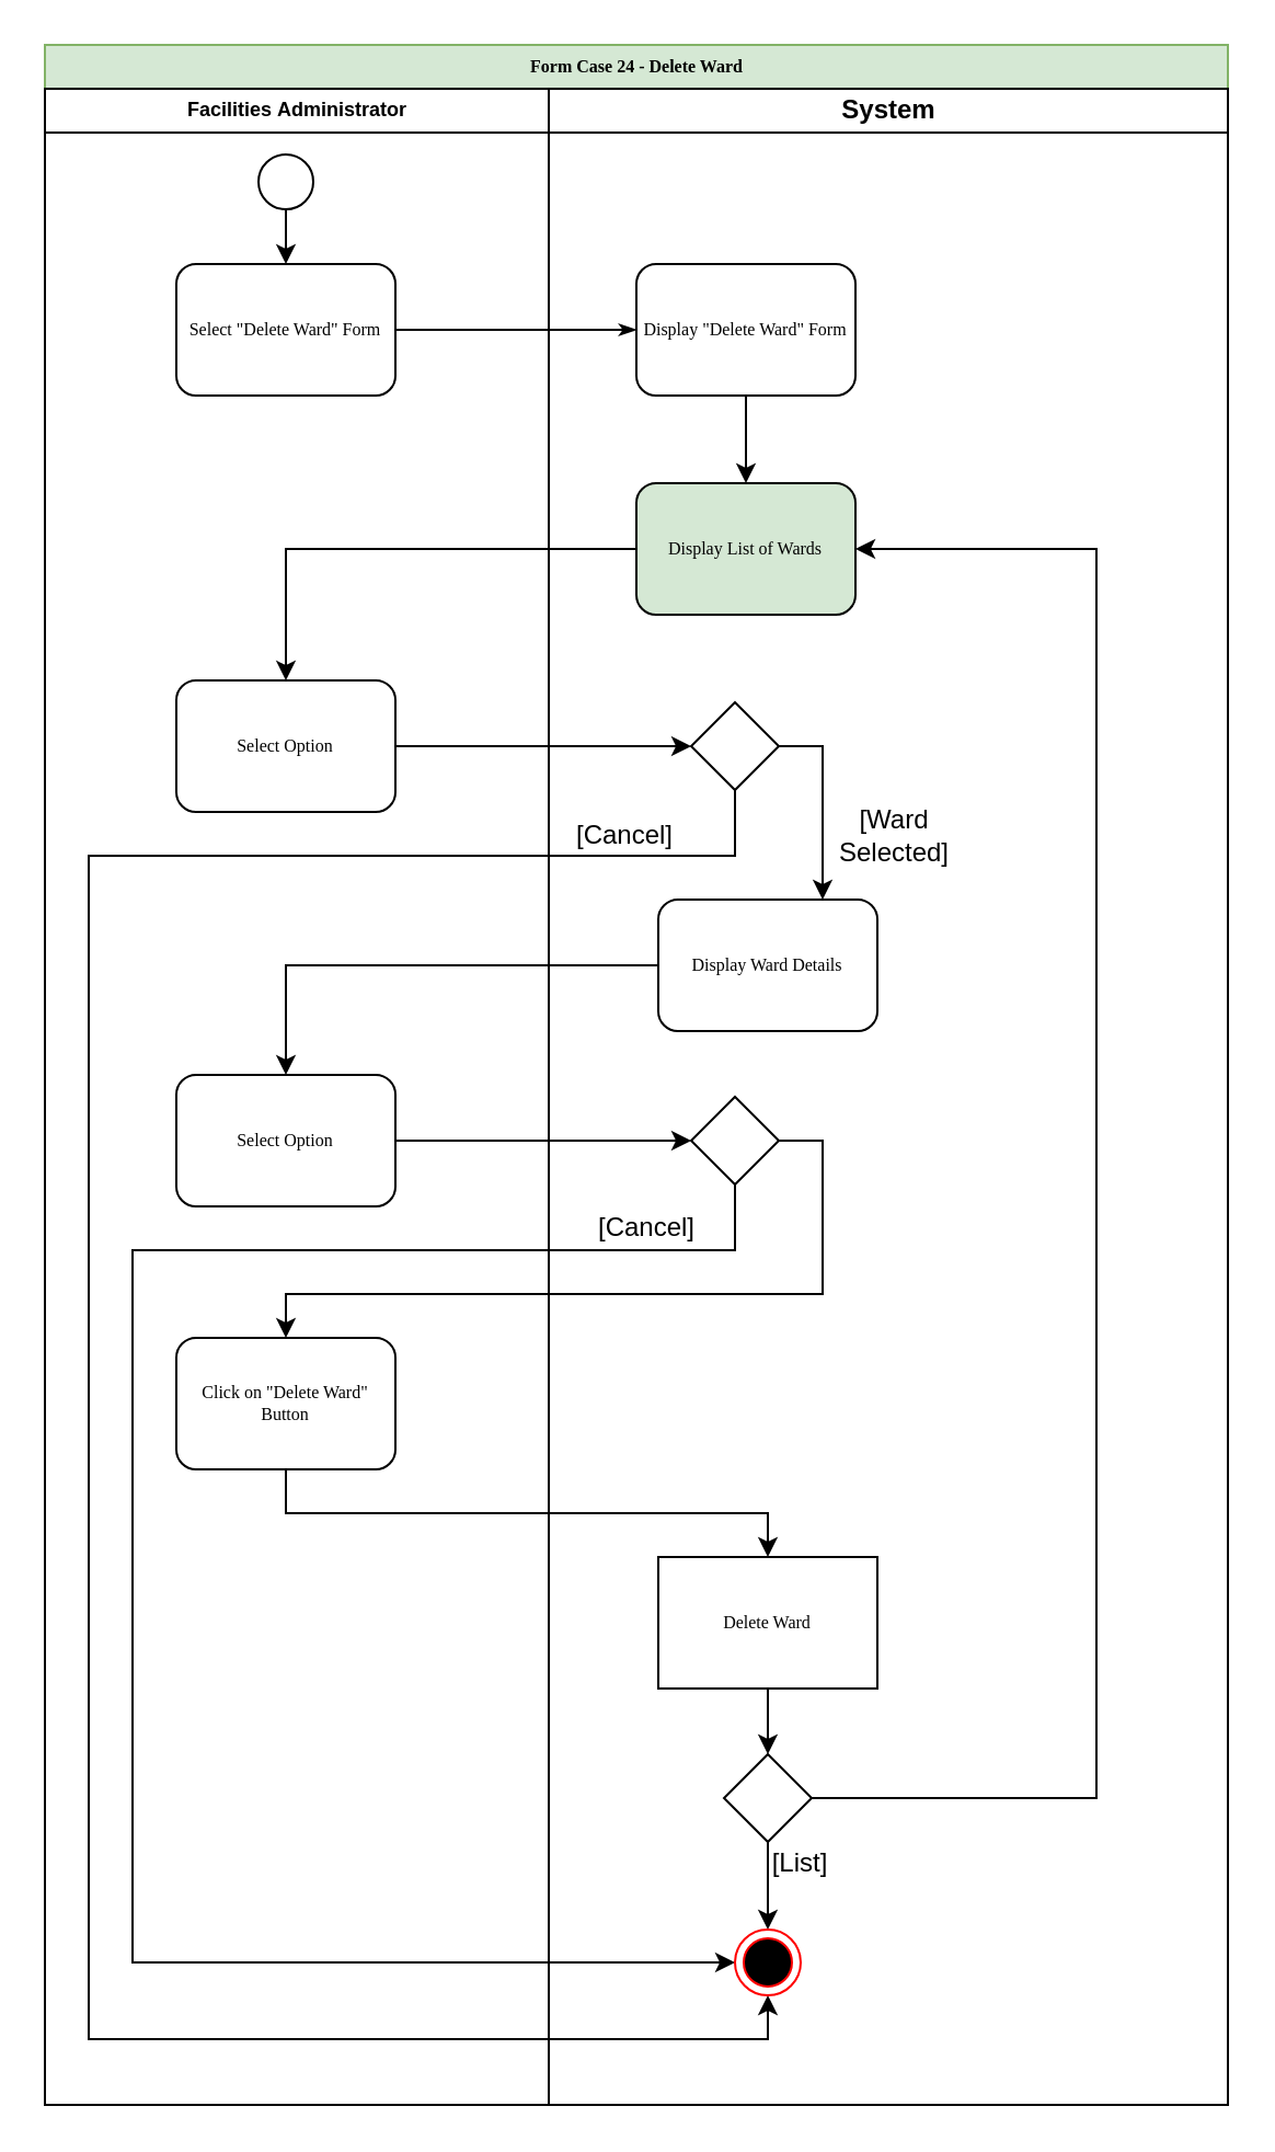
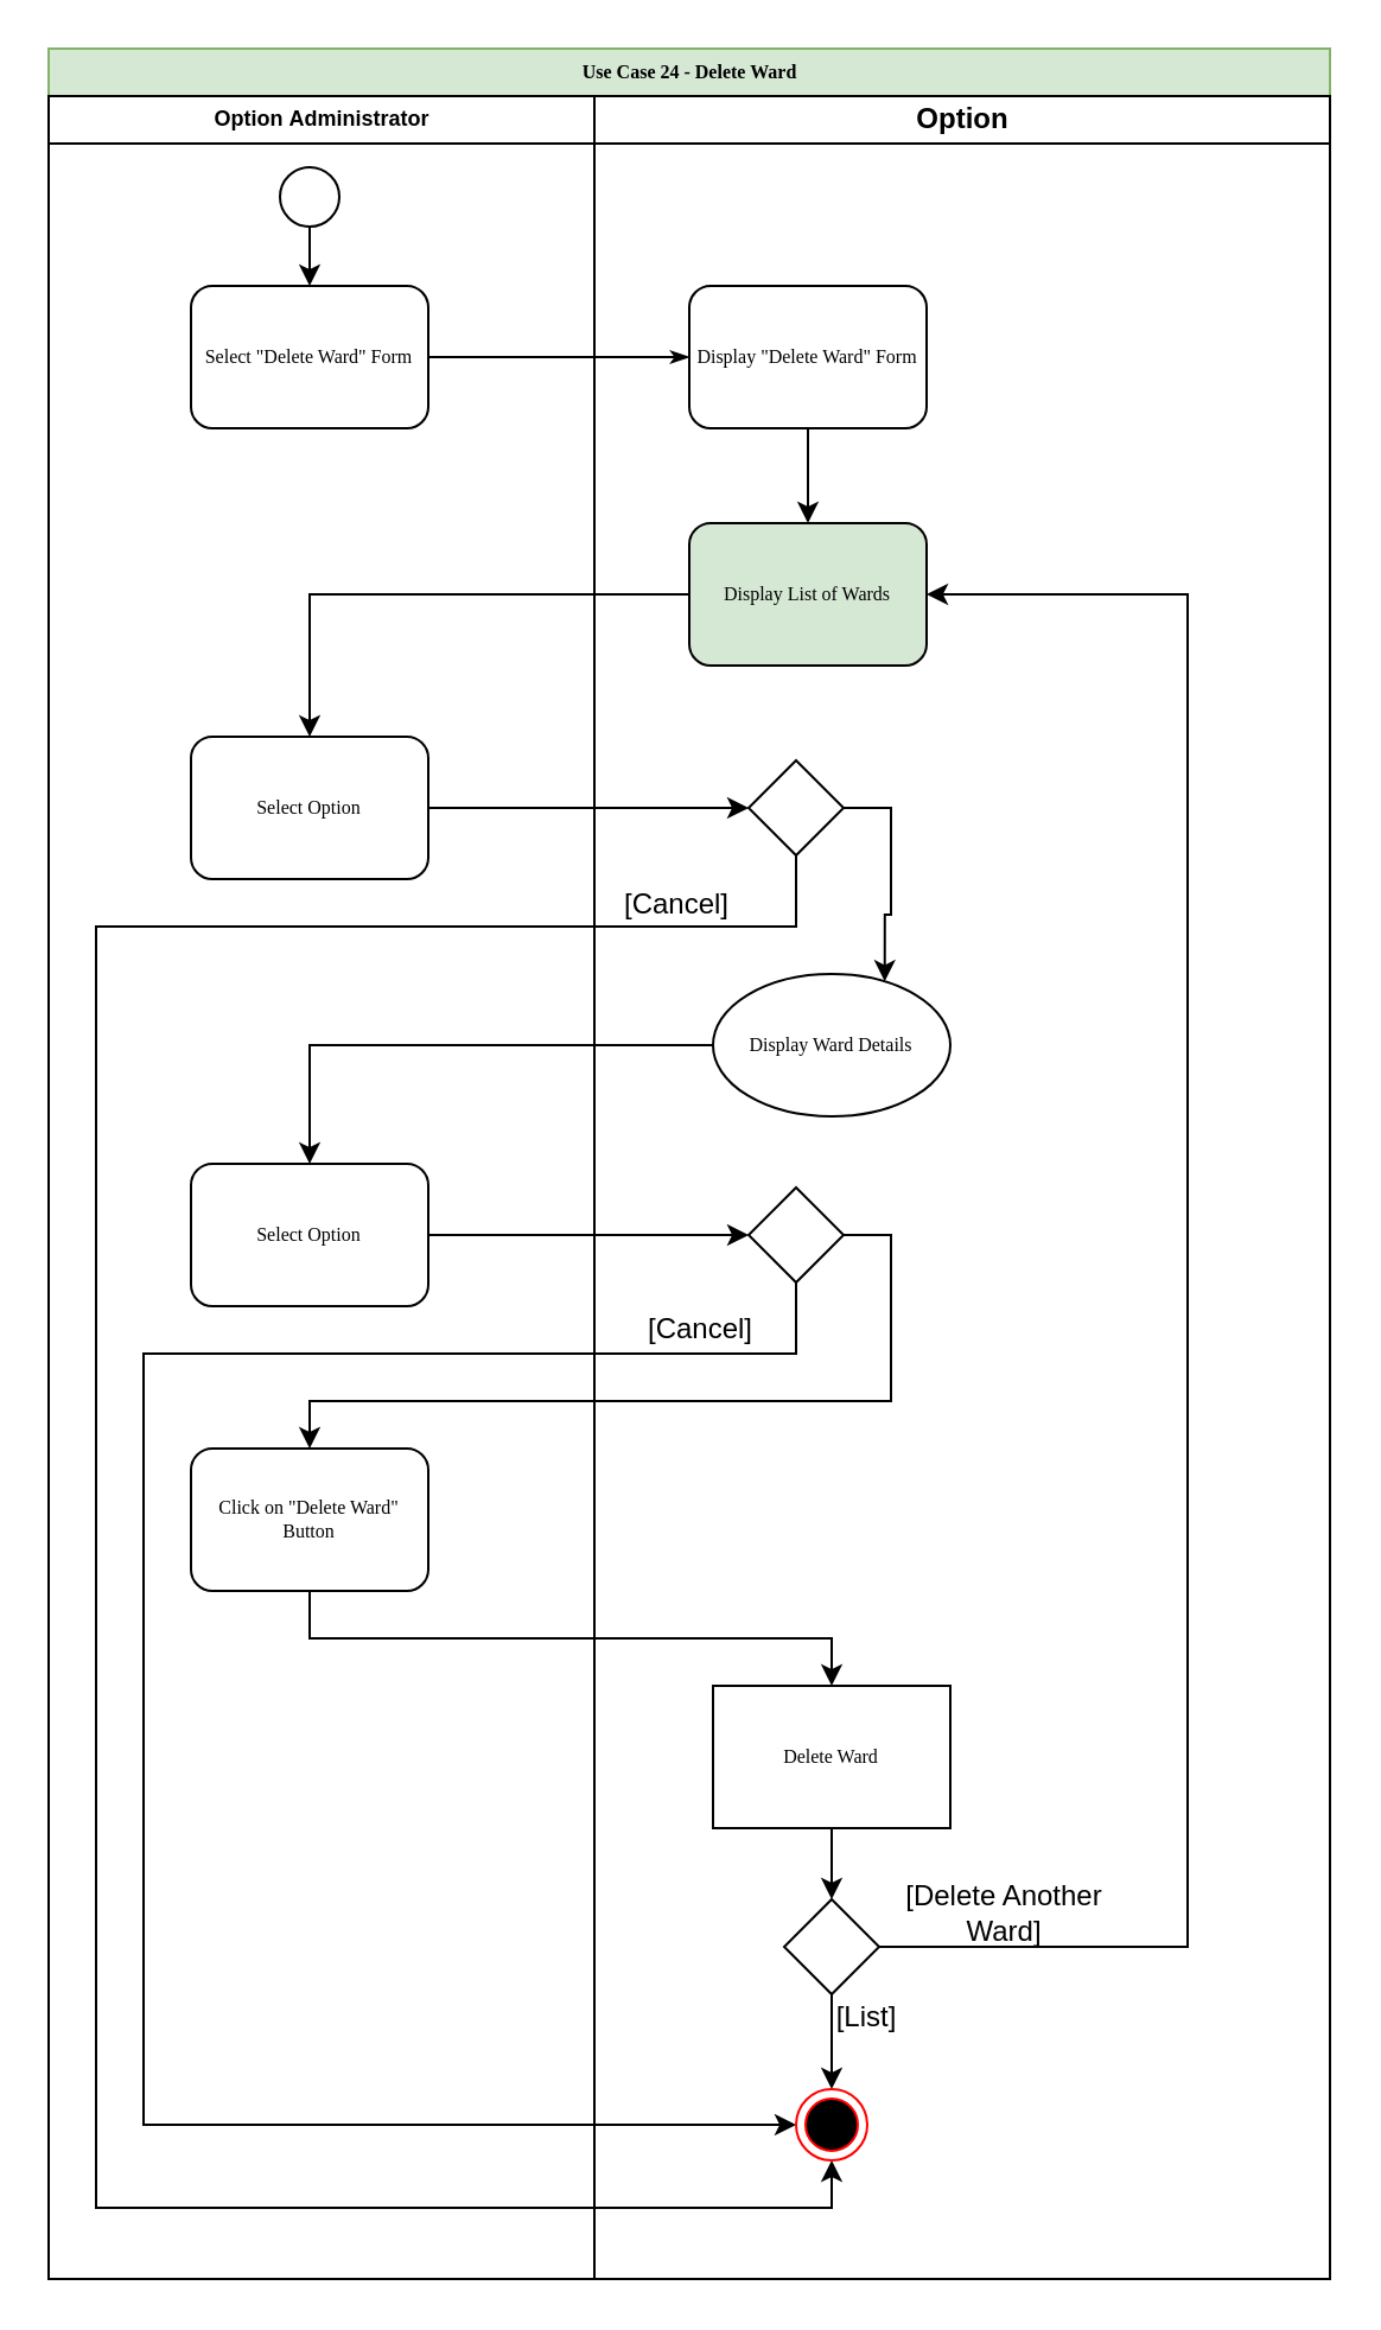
  <mxCell id="0" />
  <mxCell id="1" parent="0" />
- <mxCell id="2" value="Form Case 24 - Delete Ward" style="swimlane;html=1;childLayout=stackLayout;startSize=20;rounded=0;shadow=0;labelBackgroundColor=none;strokeWidth=1;fontFamily=Verdana;fontSize=8;align=center;fillColor=#d5e8d4;strokeColor=#82b366;" parent="1" vertex="1"><mxGeometry x="20" y="20" width="540" height="940" as="geometry" /></mxCell>
- <mxCell id="3" value="&lt;span lang=&quot;EN-NZ&quot; style=&quot;font-size: 9px ; font-family: &amp;#34;arial&amp;#34; , sans-serif&quot;&gt;Facilities&amp;nbsp;&lt;/span&gt;Administrator" style="swimlane;html=1;startSize=20;fontSize=9;" parent="2" vertex="1"><mxGeometry y="20" width="230" height="920" as="geometry" /></mxCell>
+ <mxCell id="2" value="Use Case 24 - Delete Ward" style="swimlane;html=1;childLayout=stackLayout;startSize=20;rounded=0;shadow=0;labelBackgroundColor=none;strokeWidth=1;fontFamily=Verdana;fontSize=8;align=center;fillColor=#d5e8d4;strokeColor=#82b366;" parent="1" vertex="1"><mxGeometry x="20" y="20" width="540" height="940" as="geometry" /></mxCell>
+ <mxCell id="3" value="&lt;span lang=&quot;EN-NZ&quot; style=&quot;font-size: 9px ; font-family: &amp;#34;arial&amp;#34; , sans-serif&quot;&gt;Option&amp;nbsp;&lt;/span&gt;Administrator" style="swimlane;html=1;startSize=20;fontSize=9;" parent="2" vertex="1"><mxGeometry y="20" width="230" height="920" as="geometry" /></mxCell>
  <mxCell id="4" value="" style="edgeStyle=orthogonalEdgeStyle;rounded=0;orthogonalLoop=1;jettySize=auto;html=1;" parent="3" source="5" target="6" edge="1"><mxGeometry relative="1" as="geometry" /></mxCell>
  <mxCell id="5" value="" style="ellipse;whiteSpace=wrap;html=1;aspect=fixed;" parent="3" vertex="1"><mxGeometry x="97.5" y="30" width="25" height="25" as="geometry" /></mxCell>
  <mxCell id="6" value="Select &quot;Delete Ward&quot; Form" style="rounded=1;whiteSpace=wrap;html=1;shadow=0;labelBackgroundColor=none;strokeWidth=1;fontFamily=Verdana;fontSize=8;align=center;" parent="3" vertex="1"><mxGeometry x="60" y="80" width="100" height="60" as="geometry" /></mxCell>
  <mxCell id="7" value="Select Option" style="rounded=1;whiteSpace=wrap;html=1;shadow=0;labelBackgroundColor=none;strokeWidth=1;fontFamily=Verdana;fontSize=8;align=center;" parent="3" vertex="1"><mxGeometry x="60" y="270" width="100" height="60" as="geometry" /></mxCell>
  <mxCell id="8" value="Select Option" style="rounded=1;whiteSpace=wrap;html=1;shadow=0;labelBackgroundColor=none;strokeWidth=1;fontFamily=Verdana;fontSize=8;align=center;" parent="3" vertex="1"><mxGeometry x="60" y="450" width="100" height="60" as="geometry" /></mxCell>
  <mxCell id="9" value="Click on &quot;Delete Ward&quot; Button" style="rounded=1;whiteSpace=wrap;html=1;shadow=0;labelBackgroundColor=none;strokeWidth=1;fontFamily=Verdana;fontSize=8;align=center;" parent="3" vertex="1"><mxGeometry x="60" y="570" width="100" height="60" as="geometry" /></mxCell>
  <mxCell id="10" style="edgeStyle=orthogonalEdgeStyle;rounded=1;html=1;labelBackgroundColor=none;startArrow=none;startFill=0;startSize=5;endArrow=classicThin;endFill=1;endSize=5;jettySize=auto;orthogonalLoop=1;strokeWidth=1;fontFamily=Verdana;fontSize=8" parent="2" source="6" target="28" edge="1"><mxGeometry relative="1" as="geometry" /></mxCell>
  <mxCell id="11" style="edgeStyle=orthogonalEdgeStyle;rounded=0;orthogonalLoop=1;jettySize=auto;html=1;exitX=0;exitY=0.5;exitDx=0;exitDy=0;entryX=0.5;entryY=0;entryDx=0;entryDy=0;fontSize=9;" parent="2" source="29" target="7" edge="1"><mxGeometry relative="1" as="geometry" /></mxCell>
  <mxCell id="12" style="edgeStyle=orthogonalEdgeStyle;rounded=0;orthogonalLoop=1;jettySize=auto;html=1;exitX=1;exitY=0.5;exitDx=0;exitDy=0;entryX=0;entryY=0.5;entryDx=0;entryDy=0;fontSize=9;" parent="2" source="7" target="26" edge="1"><mxGeometry relative="1" as="geometry" /></mxCell>
  <mxCell id="13" style="edgeStyle=orthogonalEdgeStyle;rounded=0;orthogonalLoop=1;jettySize=auto;html=1;exitX=0;exitY=0.5;exitDx=0;exitDy=0;entryX=0.5;entryY=0;entryDx=0;entryDy=0;fontSize=9;" parent="2" source="32" target="8" edge="1"><mxGeometry relative="1" as="geometry" /></mxCell>
  <mxCell id="14" style="edgeStyle=orthogonalEdgeStyle;rounded=0;orthogonalLoop=1;jettySize=auto;html=1;exitX=1;exitY=0.5;exitDx=0;exitDy=0;entryX=0;entryY=0.5;entryDx=0;entryDy=0;fontSize=9;" parent="2" source="8" target="23" edge="1"><mxGeometry relative="1" as="geometry" /></mxCell>
  <mxCell id="15" style="edgeStyle=orthogonalEdgeStyle;rounded=0;orthogonalLoop=1;jettySize=auto;html=1;exitX=0.5;exitY=1;exitDx=0;exitDy=0;entryX=0.5;entryY=0;entryDx=0;entryDy=0;fontSize=9;" parent="2" source="9" target="33" edge="1"><mxGeometry relative="1" as="geometry" /></mxCell>
  <mxCell id="16" style="edgeStyle=orthogonalEdgeStyle;rounded=0;orthogonalLoop=1;jettySize=auto;html=1;exitX=1;exitY=0.5;exitDx=0;exitDy=0;entryX=0.5;entryY=0;entryDx=0;entryDy=0;fontSize=9;" parent="2" source="23" target="9" edge="1"><mxGeometry relative="1" as="geometry"><Array as="points"><mxPoint x="355" y="500" /><mxPoint x="355" y="570" /><mxPoint x="110" y="570" /></Array></mxGeometry></mxCell>
- <mxCell id="17" value="System" style="swimlane;html=1;startSize=20;" parent="2" vertex="1"><mxGeometry x="230" y="20" width="310" height="920" as="geometry" /></mxCell>
+ <mxCell id="17" value="Option" style="swimlane;html=1;startSize=20;" parent="2" vertex="1"><mxGeometry x="230" y="20" width="310" height="920" as="geometry" /></mxCell>
  <mxCell id="18" value="[Cancel]" style="text;html=1;strokeColor=none;fillColor=none;align=center;verticalAlign=middle;whiteSpace=wrap;rounded=0;" parent="17" vertex="1"><mxGeometry y="331" width="70" height="20" as="geometry" /></mxCell>
  <mxCell id="19" value="[Cancel]" style="text;html=1;strokeColor=none;fillColor=none;align=center;verticalAlign=middle;whiteSpace=wrap;rounded=0;" parent="17" vertex="1"><mxGeometry x="10" y="510" width="70" height="20" as="geometry" /></mxCell>
  <mxCell id="20" style="edgeStyle=orthogonalEdgeStyle;rounded=0;orthogonalLoop=1;jettySize=auto;html=1;exitX=0.5;exitY=1;exitDx=0;exitDy=0;entryX=0.5;entryY=0;entryDx=0;entryDy=0;fontSize=9;" parent="17" source="33" target="34" edge="1"><mxGeometry relative="1" as="geometry" /></mxCell>
  <mxCell id="21" style="edgeStyle=orthogonalEdgeStyle;rounded=0;orthogonalLoop=1;jettySize=auto;html=1;exitX=0.5;exitY=1;exitDx=0;exitDy=0;entryX=0.5;entryY=0;entryDx=0;entryDy=0;fontSize=9;" parent="17" source="34" target="31" edge="1"><mxGeometry relative="1" as="geometry" /></mxCell>
  <mxCell id="22" style="edgeStyle=orthogonalEdgeStyle;rounded=0;orthogonalLoop=1;jettySize=auto;html=1;exitX=0.5;exitY=1;exitDx=0;exitDy=0;entryX=0;entryY=0.5;entryDx=0;entryDy=0;fontSize=9;" parent="17" source="23" target="31" edge="1"><mxGeometry relative="1" as="geometry"><Array as="points"><mxPoint x="85" y="530" /><mxPoint x="-190" y="530" /><mxPoint x="-190" y="855" /></Array></mxGeometry></mxCell>
  <mxCell id="23" value="" style="rhombus;whiteSpace=wrap;html=1;" parent="17" vertex="1"><mxGeometry x="65" y="460" width="40" height="40" as="geometry" /></mxCell>
  <mxCell id="24" style="edgeStyle=orthogonalEdgeStyle;rounded=0;orthogonalLoop=1;jettySize=auto;html=1;exitX=0.5;exitY=1;exitDx=0;exitDy=0;entryX=0.5;entryY=1;entryDx=0;entryDy=0;fontSize=9;" parent="17" source="26" target="31" edge="1"><mxGeometry relative="1" as="geometry"><Array as="points"><mxPoint x="85" y="350" /><mxPoint x="-210" y="350" /><mxPoint x="-210" y="890" /><mxPoint x="100" y="890" /></Array></mxGeometry></mxCell>
  <mxCell id="25" style="edgeStyle=orthogonalEdgeStyle;rounded=0;orthogonalLoop=1;jettySize=auto;html=1;exitX=1;exitY=0.5;exitDx=0;exitDy=0;entryX=0.75;entryY=0;entryDx=0;entryDy=0;fontSize=9;" parent="17" source="26" target="32" edge="1"><mxGeometry relative="1" as="geometry" /></mxCell>
  <mxCell id="26" value="" style="rhombus;whiteSpace=wrap;html=1;" parent="17" vertex="1"><mxGeometry x="65" y="280" width="40" height="40" as="geometry" /></mxCell>
  <mxCell id="27" style="edgeStyle=orthogonalEdgeStyle;rounded=0;orthogonalLoop=1;jettySize=auto;html=1;exitX=0.5;exitY=1;exitDx=0;exitDy=0;entryX=0.5;entryY=0;entryDx=0;entryDy=0;fontSize=9;" parent="17" source="28" target="29" edge="1"><mxGeometry relative="1" as="geometry" /></mxCell>
  <mxCell id="28" value="Display &quot;Delete Ward&quot; Form" style="rounded=1;whiteSpace=wrap;html=1;shadow=0;labelBackgroundColor=none;strokeWidth=1;fontFamily=Verdana;fontSize=8;align=center;" parent="17" vertex="1"><mxGeometry x="40" y="80" width="100" height="60" as="geometry" /></mxCell>
  <mxCell id="29" value="Display List of Wards" style="rounded=1;whiteSpace=wrap;html=1;shadow=0;labelBackgroundColor=none;strokeWidth=1;fontFamily=Verdana;fontSize=8;align=center;fillColor=#d5e8d4;" parent="17" vertex="1"><mxGeometry x="40" y="180" width="100" height="60" as="geometry" /></mxCell>
  <mxCell id="30" style="edgeStyle=orthogonalEdgeStyle;rounded=0;orthogonalLoop=1;jettySize=auto;html=1;exitX=1;exitY=0.5;exitDx=0;exitDy=0;entryX=1;entryY=0.5;entryDx=0;entryDy=0;fontSize=9;" parent="17" source="34" target="29" edge="1"><mxGeometry relative="1" as="geometry"><Array as="points"><mxPoint x="250" y="780" /><mxPoint x="250" y="210" /></Array></mxGeometry></mxCell>
  <mxCell id="31" value="" style="ellipse;html=1;shape=endState;fillColor=#000000;strokeColor=#ff0000;" parent="17" vertex="1"><mxGeometry x="85" y="840" width="30" height="30" as="geometry" /></mxCell>
- <mxCell id="32" value="Display Ward Details" style="rounded=1;whiteSpace=wrap;html=1;shadow=0;labelBackgroundColor=none;strokeWidth=1;fontFamily=Verdana;fontSize=8;align=center;" parent="17" vertex="1"><mxGeometry x="50" y="370" width="100" height="60" as="geometry" /></mxCell>
+ <mxCell id="32" value="Display Ward Details" style="ellipse;whiteSpace=wrap;html=1;shadow=0;labelBackgroundColor=none;strokeWidth=1;fontFamily=Verdana;fontSize=8;align=center;" parent="17" vertex="1"><mxGeometry x="50" y="370" width="100" height="60" as="geometry" /></mxCell>
  <mxCell id="33" value="Delete Ward" style="whiteSpace=wrap;html=1;shadow=0;labelBackgroundColor=none;strokeWidth=1;fontFamily=Verdana;fontSize=8;align=center;rounded=0;" parent="17" vertex="1"><mxGeometry x="50" y="670" width="100" height="60" as="geometry" /></mxCell>
  <mxCell id="34" value="" style="rhombus;whiteSpace=wrap;html=1;" parent="17" vertex="1"><mxGeometry x="80" y="760" width="40" height="40" as="geometry" /></mxCell>
  <mxCell id="35" value="[List]" style="text;html=1;strokeColor=none;fillColor=none;align=center;verticalAlign=middle;whiteSpace=wrap;rounded=0;" parent="17" vertex="1"><mxGeometry x="80" y="800" width="70" height="20" as="geometry" /></mxCell>
- <mxCell id="36" value="[Ward Selected]" style="text;html=1;strokeColor=none;fillColor=none;align=center;verticalAlign=middle;whiteSpace=wrap;rounded=0;" parent="17" vertex="1"><mxGeometry x="123" y="331" width="70" height="20" as="geometry" /></mxCell>
+ <mxCell id="37" value="[Delete Another Ward]" style="text;html=1;strokeColor=none;fillColor=none;align=center;verticalAlign=middle;whiteSpace=wrap;rounded=0;" parent="17" vertex="1"><mxGeometry x="123" y="756" width="100" height="20" as="geometry" /></mxCell>
